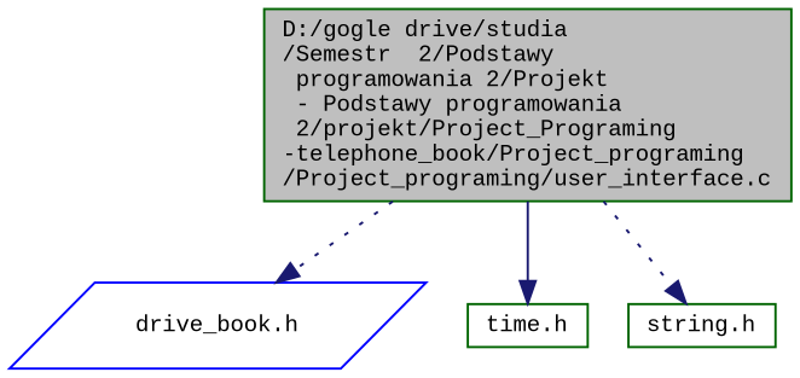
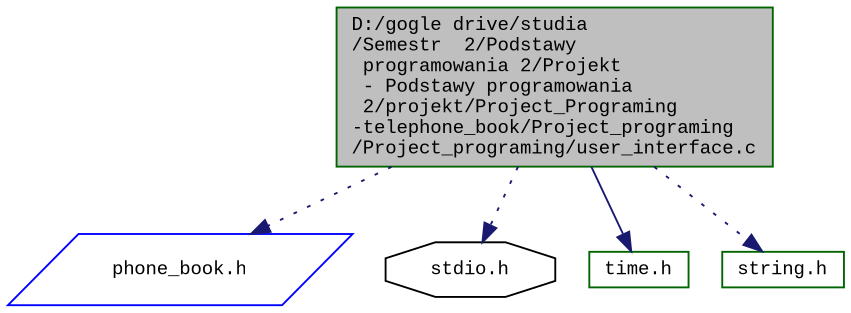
  digraph {
    fontname="Liberation Mono"
    node [color=darkgreen fillcolor=white fontname="Liberation Mono" fontsize=10 shape=box style=filled]
    edge [color=midnightblue fontname="Liberation Mono" fontsize=10 labelfontname=Helvetica labelfontsize=10 style=dotted]
    n1 [fillcolor=grey75 fontcolor=black height=0.2 label="D:/gogle drive/studia\l/Semestr  2/Podstawy\l programowania 2/Projekt\l - Podstawy programowania\l 2/projekt/Project_Programing\l-telephone_book/Project_programing\l/Project_programing/user_interface.c" width=0.4]
-   n2 [color=blue height=0.2 label="drive_book.h" shape=parallelogram width=0.4]
+   n2 [color=blue height=0.2 label="phone_book.h" shape=parallelogram width=0.4]
+   n3 [color=black height=0.2 label="stdio.h" shape=octagon width=0.4]
    n4 [height=0.2 label="time.h" width=0.4]
    n5 [height=0.2 label="string.h" width=0.4]
    n1 -> n2
+   n1 -> n3
    n1 -> n4 [style=solid]
    n1 -> n5
  }
